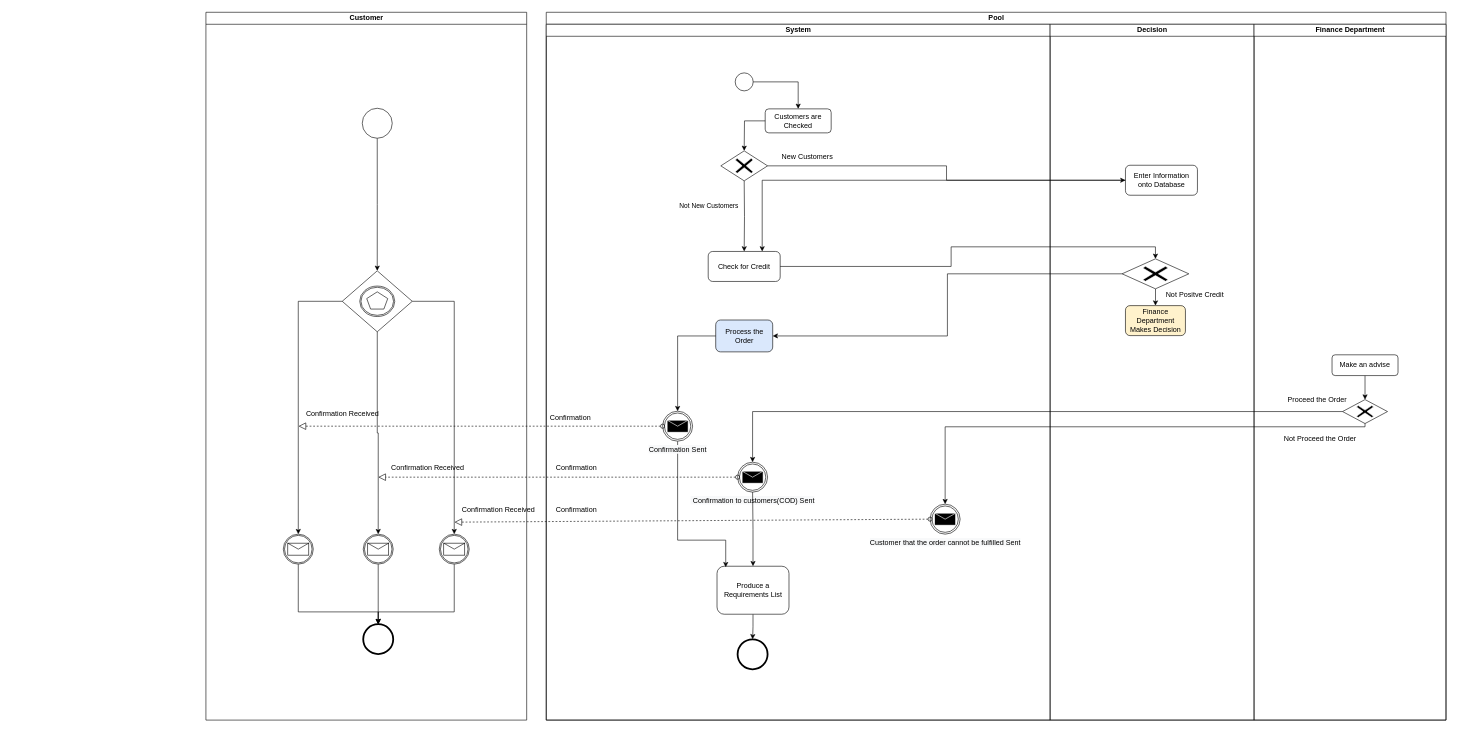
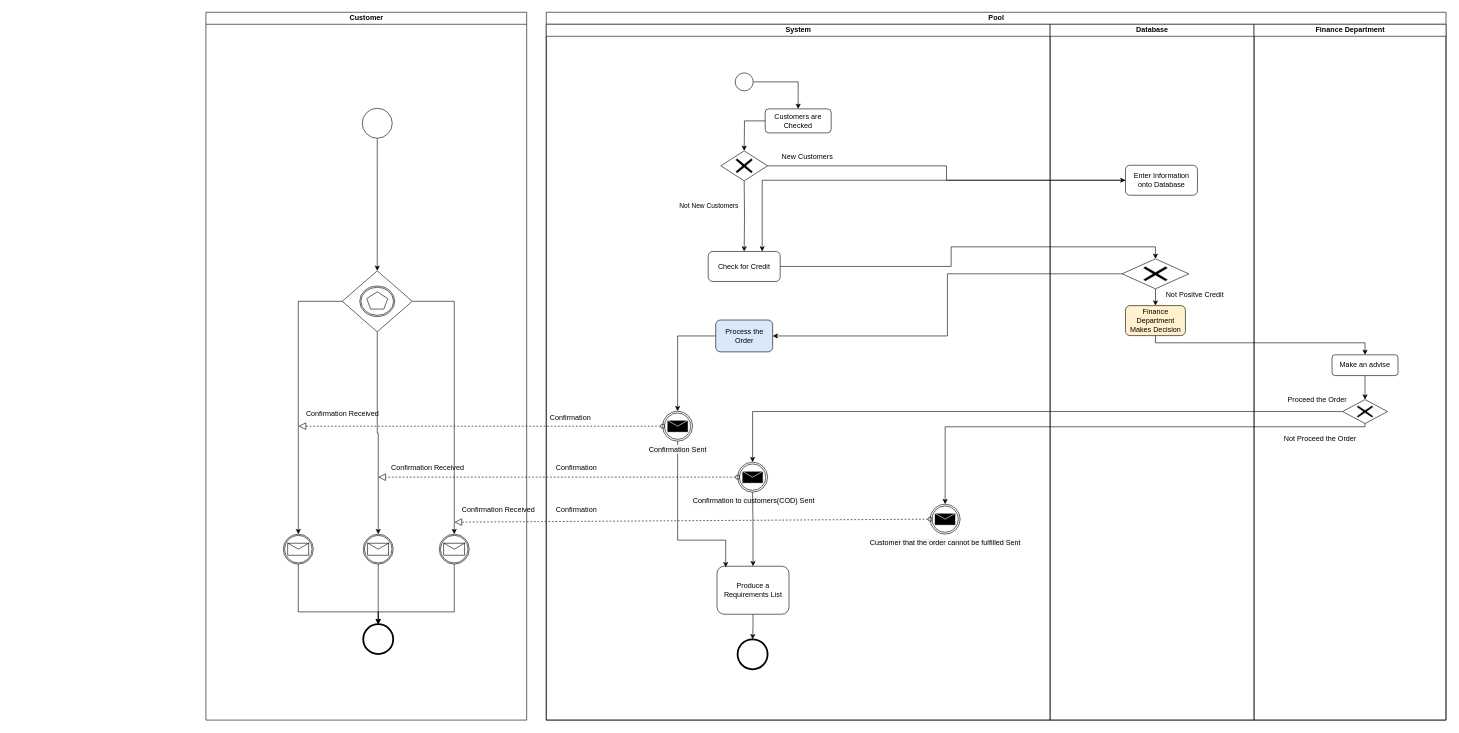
  <mxCell id="0" />
  <mxCell id="1" parent="0" />
  <mxCell id="2" value="Pool" style="swimlane;html=1;childLayout=stackLayout;resizeParent=1;resizeParentMax=0;startSize=20;" vertex="1" parent="1"><mxGeometry x="910" y="20" width="1500" height="1180" as="geometry" /></mxCell>
  <mxCell id="3" value="System" style="swimlane;html=1;startSize=20;" vertex="1" parent="2"><mxGeometry y="20" width="840" height="1160" as="geometry" /></mxCell>
  <mxCell id="4" value="Confirmation" style="text;html=1;align=center;verticalAlign=middle;resizable=0;points=[];autosize=1;" vertex="1" parent="3"><mxGeometry y="645.62" width="80" height="20" as="geometry" /></mxCell>
  <mxCell id="5" value="&lt;span style=&quot;background-color: rgb(248 , 249 , 250)&quot;&gt;&amp;nbsp;Confirmation to customers(COD) Sent&lt;/span&gt;" style="shape=mxgraph.bpmn.shape;html=1;verticalLabelPosition=bottom;labelBackgroundColor=#ffffff;verticalAlign=top;align=center;perimeter=ellipsePerimeter;outlineConnect=0;outline=throwing;symbol=message;" vertex="1" parent="3"><mxGeometry x="319" y="730" width="50" height="50" as="geometry" /></mxCell>
  <mxCell id="6" value="Confirmation" style="text;html=1;align=center;verticalAlign=middle;resizable=0;points=[];autosize=1;" vertex="1" parent="3"><mxGeometry x="10" y="730" width="80" height="20" as="geometry" /></mxCell>
  <mxCell id="7" value="&lt;span style=&quot;background-color: rgb(248 , 249 , 250)&quot;&gt;Customer that the order cannot be fulfilled Sent&lt;/span&gt;" style="shape=mxgraph.bpmn.shape;html=1;verticalLabelPosition=bottom;labelBackgroundColor=#ffffff;verticalAlign=top;align=center;perimeter=ellipsePerimeter;outlineConnect=0;outline=throwing;symbol=message;" vertex="1" parent="3"><mxGeometry x="640" y="800" width="50" height="50" as="geometry" /></mxCell>
  <mxCell id="8" value="Confirmation" style="text;html=1;align=center;verticalAlign=middle;resizable=0;points=[];autosize=1;" vertex="1" parent="3"><mxGeometry x="10" y="800" width="80" height="20" as="geometry" /></mxCell>
- <mxCell id="9" value="Decision" style="swimlane;html=1;startSize=20;" vertex="1" parent="2"><mxGeometry x="840" y="20" width="340" height="1160" as="geometry" /></mxCell>
+ <mxCell id="9" value="Database" style="swimlane;html=1;startSize=20;" vertex="1" parent="2"><mxGeometry x="840" y="20" width="340" height="1160" as="geometry" /></mxCell>
  <mxCell id="10" value="Finance Department" style="swimlane;html=1;startSize=20;" vertex="1" parent="2"><mxGeometry x="1180" y="20" width="320" height="1160" as="geometry" /></mxCell>
  <mxCell id="11" value="" style="ellipse;whiteSpace=wrap;html=1;" vertex="1" parent="1"><mxGeometry x="1225" y="121" width="30" height="30" as="geometry" /></mxCell>
  <mxCell id="12" value="Customers are Checked" style="rounded=1;whiteSpace=wrap;html=1;" vertex="1" parent="1"><mxGeometry x="1275" y="181" width="110" height="40" as="geometry" /></mxCell>
  <mxCell id="13" value="" style="edgeStyle=orthogonalEdgeStyle;rounded=0;orthogonalLoop=1;jettySize=auto;html=1;" edge="1" parent="1" source="11" target="12"><mxGeometry relative="1" as="geometry" /></mxCell>
  <mxCell id="14" value="" style="edgeStyle=orthogonalEdgeStyle;rounded=0;orthogonalLoop=1;jettySize=auto;html=1;" edge="1" parent="1" source="12"><mxGeometry relative="1" as="geometry"><mxPoint x="1240" y="251" as="targetPoint" /></mxGeometry></mxCell>
  <mxCell id="15" value="New Customers" style="text;html=1;align=center;verticalAlign=middle;resizable=0;points=[];autosize=1;" vertex="1" parent="1"><mxGeometry x="1295" y="251" width="100" height="20" as="geometry" /></mxCell>
  <mxCell id="16" value="Process the Order" style="rounded=1;whiteSpace=wrap;html=1;fillColor=#dae8fc;" vertex="1" parent="1"><mxGeometry x="1192.5" y="533" width="95" height="53.1" as="geometry" /></mxCell>
  <mxCell id="17" value="Check for Credit" style="rounded=1;whiteSpace=wrap;html=1;" vertex="1" parent="1"><mxGeometry x="1180" y="418.72" width="120" height="50" as="geometry" /></mxCell>
  <mxCell id="18" value="" style="edgeStyle=orthogonalEdgeStyle;rounded=0;orthogonalLoop=1;jettySize=auto;html=1;" edge="1" parent="1" target="17"><mxGeometry relative="1" as="geometry"><mxPoint x="1240" y="301" as="sourcePoint" /></mxGeometry></mxCell>
  <mxCell id="19" value="Not New Customers" style="edgeLabel;html=1;align=center;verticalAlign=middle;resizable=0;points=[];rotation=0;" vertex="1" connectable="0" parent="18"><mxGeometry x="-0.169" y="1" relative="1" as="geometry"><mxPoint x="-61" y="-8" as="offset" /></mxGeometry></mxCell>
  <mxCell id="20" value="" style="shape=mxgraph.bpmn.shape;html=1;verticalLabelPosition=bottom;labelBackgroundColor=#ffffff;verticalAlign=top;align=center;perimeter=rhombusPerimeter;background=gateway;outlineConnect=0;outline=none;symbol=exclusiveGw;" vertex="1" parent="1"><mxGeometry x="1201" y="251" width="78" height="50" as="geometry" /></mxCell>
  <mxCell id="21" style="edgeStyle=orthogonalEdgeStyle;rounded=0;orthogonalLoop=1;jettySize=auto;html=1;" edge="1" parent="1" source="22" target="23"><mxGeometry relative="1" as="geometry" /></mxCell>
  <mxCell id="22" value="Produce a Requirements List" style="shape=ext;rounded=1;html=1;whiteSpace=wrap;" vertex="1" parent="1"><mxGeometry x="1194.69" y="943.5" width="120" height="80" as="geometry" /></mxCell>
  <mxCell id="23" value="" style="shape=mxgraph.bpmn.shape;html=1;verticalLabelPosition=bottom;labelBackgroundColor=#ffffff;verticalAlign=top;align=center;perimeter=ellipsePerimeter;outlineConnect=0;outline=end;symbol=general;" vertex="1" parent="1"><mxGeometry x="1229" y="1065.27" width="50" height="50" as="geometry" /></mxCell>
  <mxCell id="24" value="Enter Information onto Database" style="rounded=1;whiteSpace=wrap;html=1;" vertex="1" parent="1"><mxGeometry x="1875.62" y="275" width="120" height="50" as="geometry" /></mxCell>
  <mxCell id="25" value="Not Positve Credit" style="text;html=1;align=center;verticalAlign=middle;resizable=0;points=[];autosize=1;" vertex="1" parent="1"><mxGeometry x="1935.63" y="480.99" width="110" height="20" as="geometry" /></mxCell>
  <mxCell id="26" style="edgeStyle=orthogonalEdgeStyle;rounded=0;orthogonalLoop=1;jettySize=auto;html=1;" edge="1" parent="1" source="27" target="28"><mxGeometry relative="1" as="geometry" /></mxCell>
  <mxCell id="27" value="" style="shape=mxgraph.bpmn.shape;html=1;verticalLabelPosition=bottom;labelBackgroundColor=#ffffff;verticalAlign=top;align=center;perimeter=rhombusPerimeter;background=gateway;outlineConnect=0;outline=none;symbol=exclusiveGw;" vertex="1" parent="1"><mxGeometry x="1870" y="430.99" width="111.25" height="50" as="geometry" /></mxCell>
  <mxCell id="28" value="Finance Department Makes Decision" style="rounded=1;whiteSpace=wrap;html=1;fillColor=#fff2cc;" vertex="1" parent="1"><mxGeometry x="1875.62" y="508.99" width="100" height="50" as="geometry" /></mxCell>
  <mxCell id="29" style="edgeStyle=orthogonalEdgeStyle;rounded=0;orthogonalLoop=1;jettySize=auto;html=1;" edge="1" parent="1" source="20" target="24"><mxGeometry relative="1" as="geometry"><mxPoint x="1687" y="216" as="sourcePoint" /></mxGeometry></mxCell>
  <mxCell id="30" style="edgeStyle=orthogonalEdgeStyle;rounded=0;orthogonalLoop=1;jettySize=auto;html=1;entryX=0.5;entryY=0;entryDx=0;entryDy=0;" edge="1" parent="1" source="31" target="32"><mxGeometry relative="1" as="geometry" /></mxCell>
  <mxCell id="31" value="Make an advise" style="shape=ext;rounded=1;html=1;whiteSpace=wrap;" vertex="1" parent="1"><mxGeometry x="2220" y="591" width="110" height="34.62" as="geometry" /></mxCell>
  <mxCell id="32" value="" style="shape=mxgraph.bpmn.shape;html=1;verticalLabelPosition=bottom;labelBackgroundColor=#ffffff;verticalAlign=top;align=center;perimeter=rhombusPerimeter;background=gateway;outlineConnect=0;outline=none;symbol=exclusiveGw;" vertex="1" parent="1"><mxGeometry x="2237.5" y="665.62" width="75" height="40" as="geometry" /></mxCell>
  <mxCell id="33" value="Proceed the Order" style="text;html=1;align=center;verticalAlign=middle;resizable=0;points=[];autosize=1;" vertex="1" parent="1"><mxGeometry x="2140" y="655.62" width="110" height="20" as="geometry" /></mxCell>
  <mxCell id="34" value="Not Proceed the Order" style="text;html=1;align=center;verticalAlign=middle;resizable=0;points=[];autosize=1;" vertex="1" parent="1"><mxGeometry x="2130" y="721" width="140" height="20" as="geometry" /></mxCell>
+ <mxCell id="35" style="edgeStyle=orthogonalEdgeStyle;rounded=0;orthogonalLoop=1;jettySize=auto;html=1;" edge="1" parent="1" source="28" target="31"><mxGeometry relative="1" as="geometry"><Array as="points"><mxPoint x="1926" y="571" /><mxPoint x="2275" y="571" /></Array></mxGeometry></mxCell>
  <mxCell id="36" style="edgeStyle=orthogonalEdgeStyle;rounded=0;orthogonalLoop=1;jettySize=auto;html=1;entryX=1;entryY=0.5;entryDx=0;entryDy=0;" edge="1" parent="1" source="27" target="16"><mxGeometry relative="1" as="geometry" /></mxCell>
  <mxCell id="37" style="edgeStyle=orthogonalEdgeStyle;rounded=0;orthogonalLoop=1;jettySize=auto;html=1;entryX=0.5;entryY=0;entryDx=0;entryDy=0;" edge="1" parent="1" source="17" target="27"><mxGeometry relative="1" as="geometry" /></mxCell>
  <mxCell id="38" style="edgeStyle=orthogonalEdgeStyle;rounded=0;orthogonalLoop=1;jettySize=auto;html=1;entryX=0.75;entryY=0;entryDx=0;entryDy=0;" edge="1" parent="1" source="24" target="17"><mxGeometry relative="1" as="geometry" /></mxCell>
  <mxCell id="39" value="Customer" style="swimlane;html=1;horizontal=0;startSize=20;rotation=90;" vertex="1" parent="1"><mxGeometry x="20" y="342.62" width="1180" height="534.75" as="geometry" /></mxCell>
  <mxCell id="40" style="edgeStyle=orthogonalEdgeStyle;rounded=0;orthogonalLoop=1;jettySize=auto;html=1;entryX=0.5;entryY=0;entryDx=0;entryDy=0;" edge="1" parent="39" source="41" target="46"><mxGeometry relative="1" as="geometry"><Array as="points"><mxPoint x="477" y="677" /><mxPoint x="610" y="677" /></Array></mxGeometry></mxCell>
  <mxCell id="41" value="" style="shape=mxgraph.bpmn.shape;html=1;verticalLabelPosition=bottom;labelBackgroundColor=#ffffff;verticalAlign=top;align=center;perimeter=ellipsePerimeter;outlineConnect=0;outline=catching;symbol=message;" vertex="1" parent="39"><mxGeometry x="451.62" y="547.38" width="50" height="50" as="geometry" /></mxCell>
  <mxCell id="42" style="edgeStyle=orthogonalEdgeStyle;rounded=0;orthogonalLoop=1;jettySize=auto;html=1;entryX=0.5;entryY=0;entryDx=0;entryDy=0;" edge="1" parent="39" source="43" target="46"><mxGeometry relative="1" as="geometry" /></mxCell>
  <mxCell id="43" value="" style="shape=mxgraph.bpmn.shape;html=1;verticalLabelPosition=bottom;labelBackgroundColor=#ffffff;verticalAlign=top;align=center;perimeter=ellipsePerimeter;outlineConnect=0;outline=catching;symbol=message;" vertex="1" parent="39"><mxGeometry x="584.87" y="547.38" width="50" height="50" as="geometry" /></mxCell>
  <mxCell id="44" style="edgeStyle=orthogonalEdgeStyle;rounded=0;orthogonalLoop=1;jettySize=auto;html=1;" edge="1" parent="39" source="45" target="46"><mxGeometry relative="1" as="geometry"><Array as="points"><mxPoint x="737" y="677" /><mxPoint x="610" y="677" /></Array></mxGeometry></mxCell>
  <mxCell id="45" value="" style="shape=mxgraph.bpmn.shape;html=1;verticalLabelPosition=bottom;labelBackgroundColor=#ffffff;verticalAlign=top;align=center;perimeter=ellipsePerimeter;outlineConnect=0;outline=catching;symbol=message;" vertex="1" parent="39"><mxGeometry x="711.62" y="547.38" width="50" height="50" as="geometry" /></mxCell>
  <mxCell id="46" value="" style="shape=mxgraph.bpmn.shape;html=1;verticalLabelPosition=bottom;labelBackgroundColor=#ffffff;verticalAlign=top;align=center;perimeter=ellipsePerimeter;outlineConnect=0;outline=end;symbol=general;" vertex="1" parent="39"><mxGeometry x="584.87" y="697.38" width="50" height="50" as="geometry" /></mxCell>
  <mxCell id="47" value="Confirmation Received" style="text;html=1;align=center;verticalAlign=middle;resizable=0;points=[];autosize=1;" vertex="1" parent="39"><mxGeometry x="480" y="337.38" width="140" height="20" as="geometry" /></mxCell>
  <mxCell id="48" value="Confirmation Received" style="text;html=1;align=center;verticalAlign=middle;resizable=0;points=[];autosize=1;" vertex="1" parent="39"><mxGeometry x="621.62" y="427.38" width="140" height="20" as="geometry" /></mxCell>
  <mxCell id="49" value="Confirmation Received" style="text;html=1;align=center;verticalAlign=middle;resizable=0;points=[];autosize=1;" vertex="1" parent="39"><mxGeometry x="740" y="497.38" width="140" height="20" as="geometry" /></mxCell>
  <mxCell id="50" style="edgeStyle=orthogonalEdgeStyle;rounded=0;orthogonalLoop=1;jettySize=auto;html=1;entryX=0.5;entryY=0;entryDx=0;entryDy=0;" edge="1" parent="39" source="51" target="54"><mxGeometry relative="1" as="geometry" /></mxCell>
  <mxCell id="51" value="" style="shape=mxgraph.bpmn.shape;html=1;verticalLabelPosition=bottom;labelBackgroundColor=#ffffff;verticalAlign=top;align=center;perimeter=ellipsePerimeter;outlineConnect=0;outline=standard;symbol=general;" vertex="1" parent="39"><mxGeometry x="583.25" y="-162.62" width="50" height="50" as="geometry" /></mxCell>
  <mxCell id="52" style="edgeStyle=orthogonalEdgeStyle;rounded=0;orthogonalLoop=1;jettySize=auto;html=1;" edge="1" parent="39" source="54" target="41"><mxGeometry relative="1" as="geometry" /></mxCell>
  <mxCell id="53" style="edgeStyle=orthogonalEdgeStyle;rounded=0;orthogonalLoop=1;jettySize=auto;html=1;" edge="1" parent="39" source="54" target="45"><mxGeometry relative="1" as="geometry" /></mxCell>
  <mxCell id="54" value="" style="shape=mxgraph.bpmn.shape;html=1;verticalLabelPosition=bottom;labelBackgroundColor=#ffffff;verticalAlign=top;align=center;perimeter=rhombusPerimeter;background=gateway;outlineConnect=0;outline=catching;symbol=multiple;" vertex="1" parent="39"><mxGeometry x="549.87" y="108.38" width="116.75" height="101.62" as="geometry" /></mxCell>
  <mxCell id="55" style="edgeStyle=orthogonalEdgeStyle;rounded=0;orthogonalLoop=1;jettySize=auto;html=1;entryX=0.5;entryY=0;entryDx=0;entryDy=0;" edge="1" parent="39" source="54" target="43"><mxGeometry relative="1" as="geometry"><mxPoint x="608.245" y="417.38" as="targetPoint" /></mxGeometry></mxCell>
  <mxCell id="56" style="edgeStyle=orthogonalEdgeStyle;rounded=0;orthogonalLoop=1;jettySize=auto;html=1;entryX=0.121;entryY=0.02;entryDx=0;entryDy=0;entryPerimeter=0;" edge="1" parent="1" source="57" target="22"><mxGeometry relative="1" as="geometry"><Array as="points"><mxPoint x="1129" y="900" /><mxPoint x="1209" y="900" /></Array></mxGeometry></mxCell>
  <mxCell id="57" value="&lt;span style=&quot;background-color: rgb(248 , 249 , 250)&quot;&gt;Confirmation Sent&lt;/span&gt;" style="shape=mxgraph.bpmn.shape;html=1;verticalLabelPosition=bottom;labelBackgroundColor=#ffffff;verticalAlign=top;align=center;perimeter=ellipsePerimeter;outlineConnect=0;outline=throwing;symbol=message;" vertex="1" parent="1"><mxGeometry x="1104" y="685" width="50" height="50" as="geometry" /></mxCell>
  <mxCell id="58" style="edgeStyle=orthogonalEdgeStyle;rounded=0;orthogonalLoop=1;jettySize=auto;html=1;" edge="1" parent="1" source="16" target="57"><mxGeometry relative="1" as="geometry"><mxPoint x="1192.5" y="559.588" as="sourcePoint" /><mxPoint x="1130" y="793.28" as="targetPoint" /></mxGeometry></mxCell>
  <mxCell id="59" value="" style="startArrow=oval;startFill=0;startSize=7;endArrow=block;endFill=0;endSize=10;dashed=1;html=1;exitX=0;exitY=0.5;exitDx=0;exitDy=0;" edge="1" parent="1" source="57"><mxGeometry width="100" relative="1" as="geometry"><mxPoint x="1080" y="830" as="sourcePoint" /><mxPoint x="497" y="710" as="targetPoint" /></mxGeometry></mxCell>
  <mxCell id="60" style="edgeStyle=orthogonalEdgeStyle;rounded=0;orthogonalLoop=1;jettySize=auto;html=1;entryX=0.5;entryY=0;entryDx=0;entryDy=0;" edge="1" parent="1" source="5" target="22"><mxGeometry relative="1" as="geometry"><Array as="points"><mxPoint x="1254" y="882" /></Array></mxGeometry></mxCell>
  <mxCell id="61" style="edgeStyle=orthogonalEdgeStyle;rounded=0;orthogonalLoop=1;jettySize=auto;html=1;entryX=0.5;entryY=0;entryDx=0;entryDy=0;" edge="1" parent="1" source="32" target="5"><mxGeometry relative="1" as="geometry"><mxPoint x="2237.569" y="685.583" as="sourcePoint" /><mxPoint x="1254.69" y="793.28" as="targetPoint" /></mxGeometry></mxCell>
  <mxCell id="62" style="edgeStyle=orthogonalEdgeStyle;rounded=0;orthogonalLoop=1;jettySize=auto;html=1;" edge="1" parent="1" source="32" target="7"><mxGeometry relative="1" as="geometry"><Array as="points"><mxPoint x="2275" y="711" /></Array><mxPoint x="2275" y="705.62" as="sourcePoint" /><mxPoint x="1499.38" y="834.333" as="targetPoint" /></mxGeometry></mxCell>
  <mxCell id="63" value="" style="startArrow=oval;startFill=0;startSize=7;endArrow=block;endFill=0;endSize=10;dashed=1;html=1;exitX=0;exitY=0.5;exitDx=0;exitDy=0;" edge="1" parent="1" source="7"><mxGeometry width="100" relative="1" as="geometry"><mxPoint x="1200" y="730" as="sourcePoint" /><mxPoint x="757" y="870" as="targetPoint" /></mxGeometry></mxCell>
  <mxCell id="64" value="" style="startArrow=oval;startFill=0;startSize=7;endArrow=block;endFill=0;endSize=10;dashed=1;html=1;exitX=0;exitY=0.5;exitDx=0;exitDy=0;" edge="1" parent="1" source="5"><mxGeometry width="100" relative="1" as="geometry"><mxPoint x="1104" y="794.58" as="sourcePoint" /><mxPoint x="630" y="795" as="targetPoint" /></mxGeometry></mxCell>
